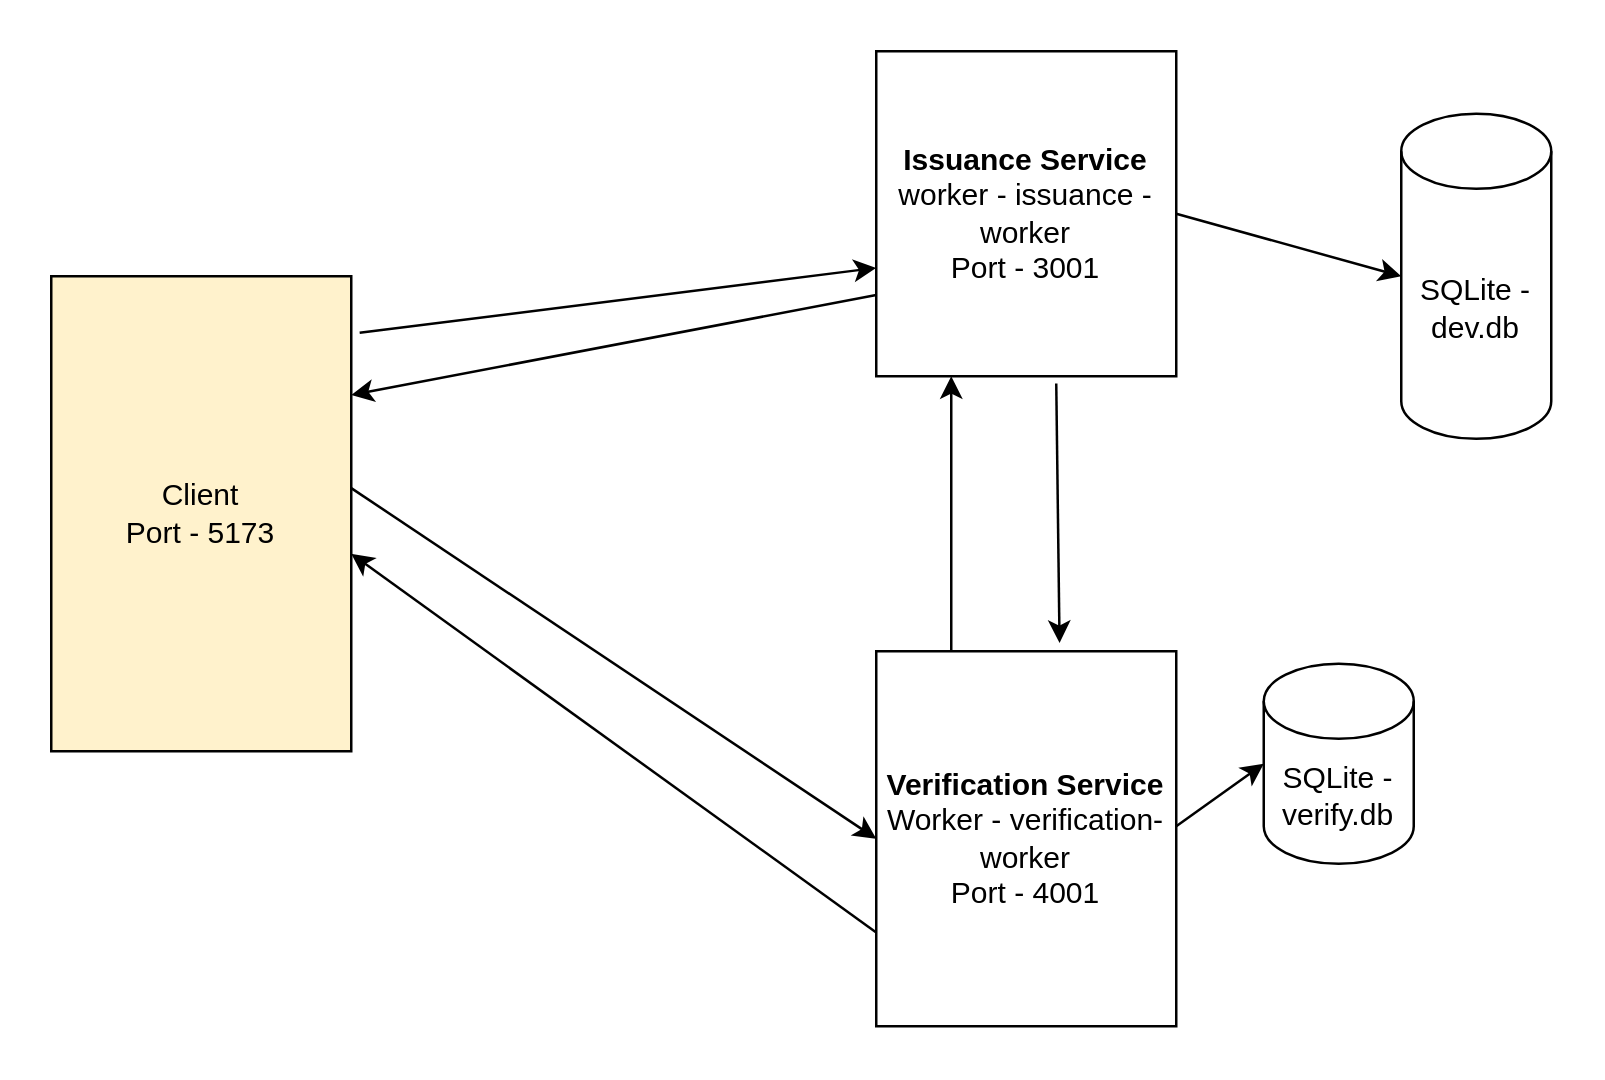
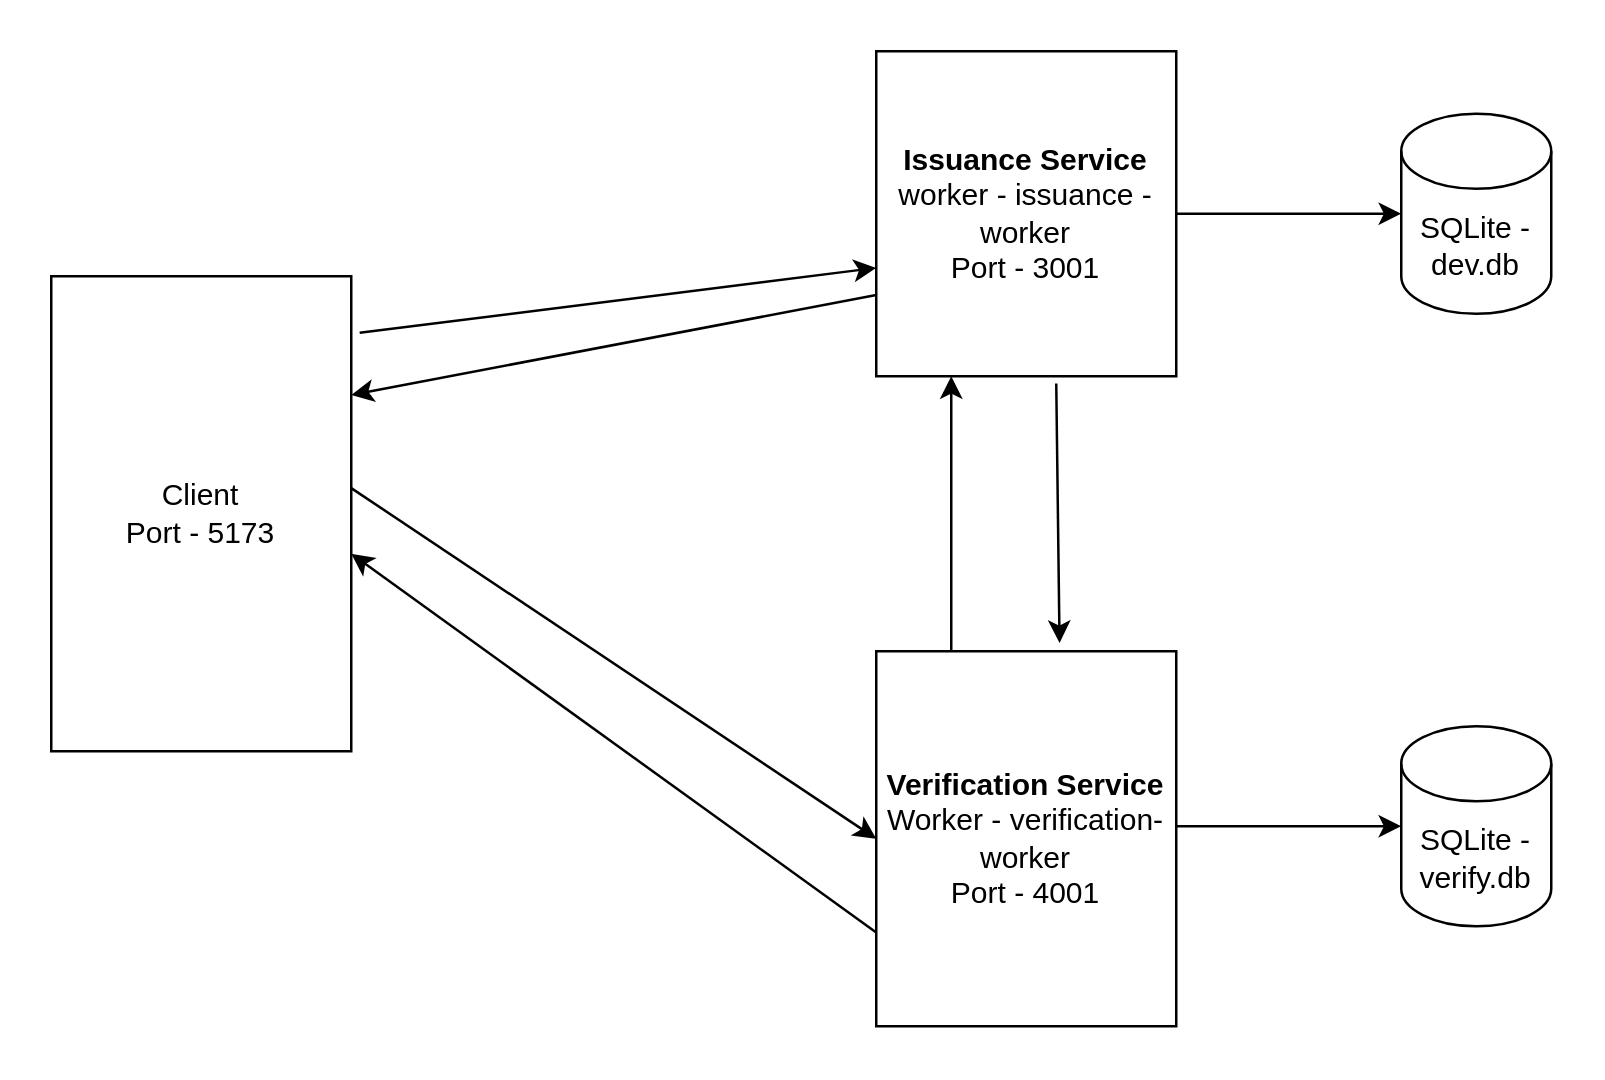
  <mxCell id="0" />
  <mxCell id="1" parent="0" />
- <mxCell id="2" value="Client&lt;div&gt;Port - 5173&lt;/div&gt;" style="rounded=0;whiteSpace=wrap;html=1;fillColor=#fff2cc;" vertex="1" parent="1"><mxGeometry x="20" y="110" width="120" height="190" as="geometry" /></mxCell>
+ <mxCell id="2" value="Client&lt;div&gt;Port - 5173&lt;/div&gt;" style="rounded=0;whiteSpace=wrap;html=1;" vertex="1" parent="1"><mxGeometry x="20" y="110" width="120" height="190" as="geometry" /></mxCell>
  <mxCell id="3" value="&lt;b&gt;Issuance Service&lt;/b&gt;&lt;div&gt;worker - issuance -worker&lt;/div&gt;&lt;div&gt;Port - 3001&lt;/div&gt;" style="rounded=0;whiteSpace=wrap;html=1;" vertex="1" parent="1"><mxGeometry x="350" y="20" width="120" height="130" as="geometry" /></mxCell>
  <mxCell id="4" value="&lt;b&gt;Verification Service&lt;/b&gt;&lt;div&gt;Worker - verification-worker&lt;/div&gt;&lt;div&gt;Port - 4001&lt;/div&gt;" style="rounded=0;whiteSpace=wrap;html=1;" vertex="1" parent="1"><mxGeometry x="350" y="260" width="120" height="150" as="geometry" /></mxCell>
  <mxCell id="5" value="" style="endArrow=classic;html=1;rounded=0;entryX=0;entryY=0.5;entryDx=0;entryDy=0;exitX=1.028;exitY=0.119;exitDx=0;exitDy=0;exitPerimeter=0;" edge="1" parent="1" source="2"><mxGeometry width="50" height="50" relative="1" as="geometry"><mxPoint x="140" y="190" as="sourcePoint" /><mxPoint x="350" y="106.66" as="targetPoint" /></mxGeometry></mxCell>
  <mxCell id="6" value="" style="endArrow=classic;html=1;rounded=0;entryX=0;entryY=0.5;entryDx=0;entryDy=0;exitX=1;exitY=0.446;exitDx=0;exitDy=0;exitPerimeter=0;" edge="1" parent="1" source="2" target="4"><mxGeometry width="50" height="50" relative="1" as="geometry"><mxPoint x="170" y="180" as="sourcePoint" /><mxPoint x="220" y="130" as="targetPoint" /></mxGeometry></mxCell>
  <mxCell id="7" value="" style="endArrow=classic;html=1;rounded=0;entryX=0.25;entryY=1;entryDx=0;entryDy=0;" edge="1" parent="1" target="3"><mxGeometry width="50" height="50" relative="1" as="geometry"><mxPoint x="380" y="260" as="sourcePoint" /><mxPoint x="430" y="210" as="targetPoint" /></mxGeometry></mxCell>
  <mxCell id="8" value="" style="endArrow=classic;html=1;rounded=0;entryX=1;entryY=0.25;entryDx=0;entryDy=0;exitX=0;exitY=0.75;exitDx=0;exitDy=0;" edge="1" parent="1" source="3" target="2"><mxGeometry width="50" height="50" relative="1" as="geometry"><mxPoint x="330" y="230" as="sourcePoint" /><mxPoint x="380" y="180" as="targetPoint" /></mxGeometry></mxCell>
  <mxCell id="9" value="" style="endArrow=classic;html=1;rounded=0;entryX=0.611;entryY=-0.022;entryDx=0;entryDy=0;entryPerimeter=0;exitX=0.6;exitY=1.022;exitDx=0;exitDy=0;exitPerimeter=0;" edge="1" parent="1" source="3" target="4"><mxGeometry width="50" height="50" relative="1" as="geometry"><mxPoint x="330" y="230" as="sourcePoint" /><mxPoint x="380" y="180" as="targetPoint" /></mxGeometry></mxCell>
  <mxCell id="10" value="" style="endArrow=classic;html=1;rounded=0;exitX=0;exitY=0.75;exitDx=0;exitDy=0;" edge="1" parent="1" source="4"><mxGeometry width="50" height="50" relative="1" as="geometry"><mxPoint x="340" y="220" as="sourcePoint" /><mxPoint x="140" y="221" as="targetPoint" /></mxGeometry></mxCell>
- <mxCell id="11" value="SQLite - dev.db" style="shape=cylinder3;whiteSpace=wrap;html=1;boundedLbl=1;backgroundOutline=1;size=15;" vertex="1" parent="1"><mxGeometry x="560" y="45" width="60" height="130" as="geometry" /></mxCell>
- <mxCell id="12" value="SQLite - verify.db" style="shape=cylinder3;whiteSpace=wrap;html=1;boundedLbl=1;backgroundOutline=1;size=15;" vertex="1" parent="1"><mxGeometry x="505" y="265" width="60" height="80" as="geometry" /></mxCell>
+ <mxCell id="11" value="SQLite - dev.db" style="shape=cylinder3;whiteSpace=wrap;html=1;boundedLbl=1;backgroundOutline=1;size=15;" vertex="1" parent="1"><mxGeometry x="560" y="45" width="60" height="80" as="geometry" /></mxCell>
+ <mxCell id="12" value="SQLite - verify.db" style="shape=cylinder3;whiteSpace=wrap;html=1;boundedLbl=1;backgroundOutline=1;size=15;" vertex="1" parent="1"><mxGeometry x="560" y="290" width="60" height="80" as="geometry" /></mxCell>
  <mxCell id="13" value="" style="endArrow=classic;html=1;rounded=0;entryX=0;entryY=0.5;entryDx=0;entryDy=0;entryPerimeter=0;exitX=1;exitY=0.5;exitDx=0;exitDy=0;" edge="1" parent="1" source="3" target="11"><mxGeometry width="50" height="50" relative="1" as="geometry"><mxPoint x="470" y="88" as="sourcePoint" /><mxPoint x="520" y="38" as="targetPoint" /></mxGeometry></mxCell>
  <mxCell id="14" value="" style="endArrow=classic;html=1;rounded=0;entryX=0;entryY=0.5;entryDx=0;entryDy=0;entryPerimeter=0;" edge="1" parent="1" target="12"><mxGeometry width="50" height="50" relative="1" as="geometry"><mxPoint x="470" y="330" as="sourcePoint" /><mxPoint x="520" y="280" as="targetPoint" /></mxGeometry></mxCell>
